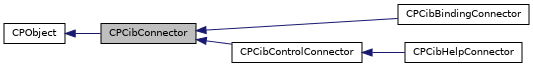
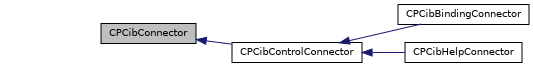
  digraph {
    rankdir=LR
    node [color=black fillcolor=white fontname=Helvetica fontsize=10 shape=record style=filled]
    edge [color=midnightblue dir=back fontname=Helvetica fontsize=10 labelfontname=Helvetica labelfontsize=10 style=solid]
    n1 [fillcolor=grey75 fontcolor=black height=0.2 label=CPCibConnector width=0.4]
    n2 [height=0.2 label=CPCibBindingConnector width=0.4]
    n3 [height=0.2 label=CPCibControlConnector width=0.4]
    n4 [height=0.2 label=CPCibHelpConnector width=0.4]
-   n5 [height=0.2 label=CPObject width=0.4]
-   n1 -> n2
+   n3 -> n2
    n1 -> n3
    n3 -> n4
-   n5 -> n1
  }
